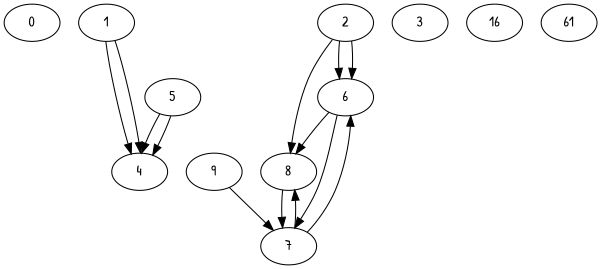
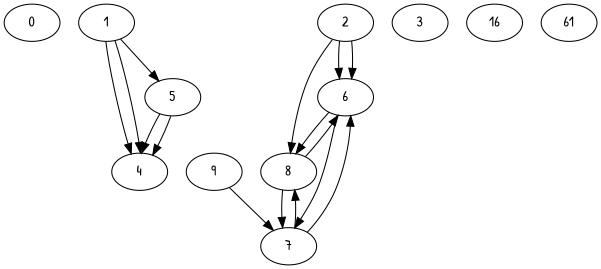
  digraph {
    fontname="Patrick Hand"
    node [fontname="Patrick Hand" weight=10]
    edge [cve=CVE_8_0 fontname="Patrick Hand"]
    0 [weight=0]
    4 [weight=70]
    1
    5 [weight=80]
    6 [weight=40]
    2
    8 [weight=30]
    7
    3 [weight=80]
    9 [weight=80]
    n11 [label=16 weight=60]
    n12 [label=61 weight=70]
    1 -> 4 [cve=CVE_4_0]
    1 -> 4 [cve=CVE_4_1]
+   1 -> 5 [cve=CVE_5_0]
    5 -> 4 [cve=CVE_4_0]
    5 -> 4 [cve=CVE_4_1]
    6 -> 8
    6 -> 7 [cve=CVE_7_0]
    2 -> 6 [cve=CVE_6_0]
    2 -> 6 [cve=CVE_6_1]
    2 -> 8
+   8 -> 6 [cve=CVE_6_1]
    8 -> 7 [cve=CVE_7_0]
    7 -> 6 [cve=CVE_6_1]
    7 -> 8
    9 -> 7 [cve=CVE_7_0]
  }
